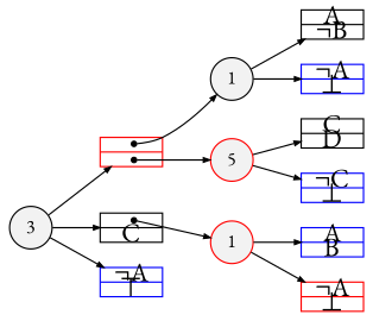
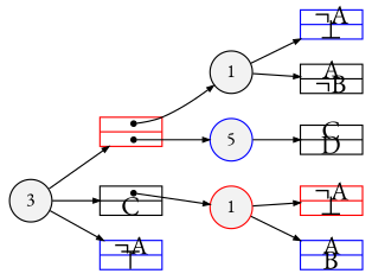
  digraph {
    fontname="EB Garamond"
    rankdir=LR
    node [color=black fillcolor=white fontname="EB Garamond" shape=record style=filled fixedsize=true fontsize=20]
    edge [arrowsize=.50 fontname="EB Garamond"]
-   n1 [color=red fillcolor=gray95 height=.25 label=5 shape=circle width=.25 fixedsize="" fontsize=""]
+   n1 [color=blue fillcolor=gray95 height=.25 label=5 shape=circle width=.25 fixedsize="" fontsize=""]
    n2 [fillcolor=gray95 height=.25 label=3 shape=ellipse width=.25 fixedsize="" fontsize=""]
    n3 [fillcolor=gray95 height=.25 label=1 shape=ellipse width=.25 fixedsize="" fontsize=""]
    n4 [color=red fillcolor=gray95 height=.25 label=1 shape=ellipse width=.25 fixedsize="" fontsize=""]
    n5 [height=.30 label="<L>C|<R>D" width=.65]
-   n6 [color=blue height=.30 label="<L>&not;C|<R>&#8869;" width=.65]
    n7 [color=red height=.30 label="<L>|<R>" width=.65]
    n8 [height=.30 label="<L>|<R>C" width=.65]
    n9 [color=blue height=.30 label="<L>&not;A|<R>&#8868;" width=.65]
    n10 [height=.30 label="<L>A|<R>&not;B" width=.65]
    n11 [color=blue height=.30 label="<L>&not;A|<R>&#8869;" width=.65]
    n12 [color=blue height=.30 label="<L>A|<R>B" width=.65]
    n13 [color=red height=.30 label="<L>&not;A|<R>&#8869;" width=.65]
    subgraph sub_1 {
      rank=same
      n1
    }
    subgraph sub_2 {
      rank=same
      n2
    }
    subgraph sub_3 {
      rank=same
      n3
      n4
    }
    n1 -> n5
-   n1 -> n6
    n2 -> n7
    n2 -> n8
    n2 -> n9
    n3 -> n10
    n3 -> n11
    n4 -> n12
    n4 -> n13
    n7 -> n1 [arrowtail=dot dir=both tailclip=false tailport="R:c"]
    n7 -> n3 [arrowtail=dot dir=both tailclip=false tailport="L:c"]
    n8 -> n4 [arrowtail=dot dir=both tailclip=false tailport="L:c"]
  }
